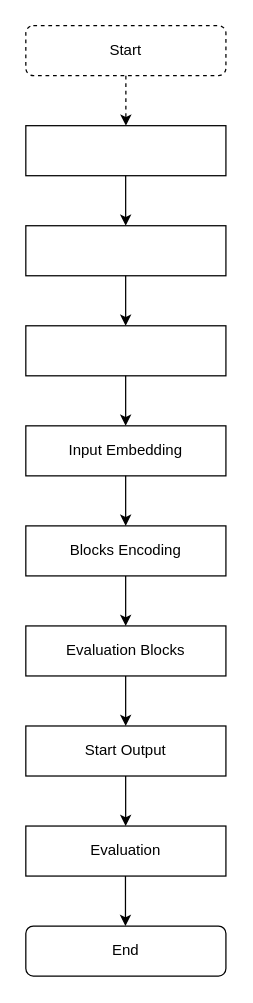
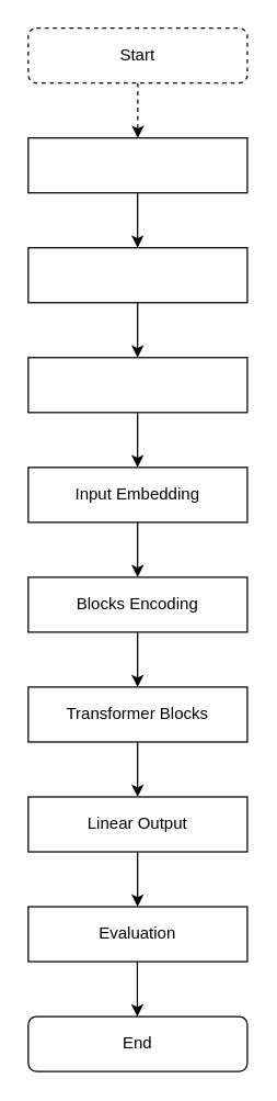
  <mxCell id="0" />
  <mxCell id="1" parent="0" />
  <mxCell id="2" value="&lt;span style=&quot;color: light-dark(rgb(0, 0, 0), rgb(0, 0, 0));&quot;&gt;Start&lt;/span&gt;" style="rounded=1;whiteSpace=wrap;html=1;fillColor=light-dark(#FFFFFF,#FFFFFF);strokeColor=light-dark(#000000,#171717);dashed=1;" vertex="1" parent="1"><mxGeometry x="20" y="20" width="160" height="40" as="geometry" /></mxCell>
  <mxCell id="3" value="&lt;span style=&quot;color: light-dark(transparent, rgb(0, 0, 0));&quot;&gt;MIDI Data&lt;/span&gt;" style="rounded=0;whiteSpace=wrap;html=1;fillColor=light-dark(#FFFFFF,#B6E2D3);strokeColor=light-dark(#000000,#000000);" vertex="1" parent="1"><mxGeometry x="20" y="100" width="160" height="40" as="geometry" /></mxCell>
  <mxCell id="4" value="&lt;span style=&quot;color: light-dark(transparent, rgb(0, 0, 0));&quot;&gt;MIDI to Note Vector&lt;/span&gt;" style="rounded=0;whiteSpace=wrap;html=1;fillColor=light-dark(#FFFFFF,#C2E8D9);strokeColor=light-dark(#000000,#000000);" vertex="1" parent="1"><mxGeometry x="20" y="180" width="160" height="40" as="geometry" /></mxCell>
  <mxCell id="5" value="&lt;span style=&quot;color: light-dark(transparent, rgb(0, 0, 0));&quot;&gt;Note Data&lt;/span&gt;" style="rounded=0;whiteSpace=wrap;html=1;fillColor=light-dark(#FFFFFF,#CFEFE1);strokeColor=light-dark(#000000,#000000);" vertex="1" parent="1"><mxGeometry x="20" y="260" width="160" height="40" as="geometry" /></mxCell>
  <mxCell id="6" value="&lt;span style=&quot;caret-color: rgb(0, 0, 0); color: light-dark(rgb(0, 0, 0), rgb(0, 0, 0));&quot;&gt;Input Embedding&lt;/span&gt;" style="rounded=0;whiteSpace=wrap;html=1;fillColor=light-dark(#FFFFFF,#B0D6C5);strokeColor=light-dark(#000000,#000000);" vertex="1" parent="1"><mxGeometry x="20" y="340" width="160" height="40" as="geometry" /></mxCell>
  <mxCell id="7" value="&lt;div style=&quot;text-align: start;&quot;&gt;&lt;span style=&quot;caret-color: rgb(237, 237, 237); color: light-dark(rgb(0, 0, 0), rgb(0, 0, 0));&quot;&gt;Blocks Encoding&lt;/span&gt;&lt;/div&gt;" style="rounded=0;whiteSpace=wrap;html=1;fillColor=light-dark(#FFFFFF,#99CBB8);strokeColor=light-dark(#000000,#000000);" vertex="1" parent="1"><mxGeometry x="20" y="420" width="160" height="40" as="geometry" /></mxCell>
- <mxCell id="8" value="&lt;span style=&quot;caret-color: rgb(0, 0, 0); color: light-dark(rgb(0, 0, 0), rgb(0, 0, 0));&quot;&gt;Evaluation Blocks&lt;/span&gt;" style="rounded=0;whiteSpace=wrap;html=1;fillColor=light-dark(#FFFFFF,#81C1AC);strokeColor=light-dark(#000000,#000000);" vertex="1" parent="1"><mxGeometry x="20" y="500" width="160" height="40" as="geometry" /></mxCell>
- <mxCell id="9" value="&lt;font&gt;&lt;span style=&quot;caret-color: rgb(0, 0, 0); color: light-dark(rgb(0, 0, 0), rgb(0, 0, 0));&quot;&gt;Start Output&lt;/span&gt;&lt;/font&gt;" style="rounded=0;whiteSpace=wrap;html=1;fillColor=light-dark(#FFFFFF,#74B8A2);strokeColor=light-dark(#000000,#000000);" vertex="1" parent="1"><mxGeometry x="20" y="580" width="160" height="40" as="geometry" /></mxCell>
+ <mxCell id="8" value="&lt;span style=&quot;caret-color: rgb(0, 0, 0); color: light-dark(rgb(0, 0, 0), rgb(0, 0, 0));&quot;&gt;Transformer Blocks&lt;/span&gt;" style="rounded=0;whiteSpace=wrap;html=1;fillColor=light-dark(#FFFFFF,#81C1AC);strokeColor=light-dark(#000000,#000000);" vertex="1" parent="1"><mxGeometry x="20" y="500" width="160" height="40" as="geometry" /></mxCell>
+ <mxCell id="9" value="&lt;font&gt;&lt;span style=&quot;caret-color: rgb(0, 0, 0); color: light-dark(rgb(0, 0, 0), rgb(0, 0, 0));&quot;&gt;Linear Output&lt;/span&gt;&lt;/font&gt;" style="rounded=0;whiteSpace=wrap;html=1;fillColor=light-dark(#FFFFFF,#74B8A2);strokeColor=light-dark(#000000,#000000);" vertex="1" parent="1"><mxGeometry x="20" y="580" width="160" height="40" as="geometry" /></mxCell>
  <mxCell id="10" value="&lt;span style=&quot;color: light-dark(rgb(0, 0, 0), rgb(0, 0, 0));&quot;&gt;End&lt;/span&gt;" style="rounded=1;whiteSpace=wrap;html=1;fillColor=light-dark(#FFFFFF,#FFFFFF);strokeColor=light-dark(#000000,#171717);" vertex="1" parent="1"><mxGeometry x="20" y="740" width="160" height="40" as="geometry" /></mxCell>
  <mxCell id="11" value="" style="endArrow=classic;html=1;rounded=0;exitX=0.5;exitY=1;exitDx=0;exitDy=0;entryX=0.5;entryY=0;entryDx=0;entryDy=0;strokeColor=light-dark(#000000,#000000);dashed=1;" edge="1" parent="1" source="2" target="3"><mxGeometry width="50" height="50" relative="1" as="geometry"><mxPoint x="130" y="150" as="sourcePoint" /><mxPoint x="180" y="100" as="targetPoint" /></mxGeometry></mxCell>
  <mxCell id="12" value="" style="endArrow=classic;html=1;rounded=0;exitX=0.5;exitY=1;exitDx=0;exitDy=0;entryX=0.5;entryY=0;entryDx=0;entryDy=0;strokeColor=light-dark(#000000,#000000);" edge="1" parent="1"><mxGeometry width="50" height="50" relative="1" as="geometry"><mxPoint x="99.83" y="140" as="sourcePoint" /><mxPoint x="99.83" y="180" as="targetPoint" /></mxGeometry></mxCell>
  <mxCell id="13" value="" style="endArrow=classic;html=1;rounded=0;exitX=0.5;exitY=1;exitDx=0;exitDy=0;entryX=0.5;entryY=0;entryDx=0;entryDy=0;strokeColor=light-dark(#000000,#000000);" edge="1" parent="1"><mxGeometry width="50" height="50" relative="1" as="geometry"><mxPoint x="99.83" y="220" as="sourcePoint" /><mxPoint x="99.83" y="260" as="targetPoint" /></mxGeometry></mxCell>
  <mxCell id="14" value="" style="endArrow=classic;html=1;rounded=0;exitX=0.5;exitY=1;exitDx=0;exitDy=0;entryX=0.5;entryY=0;entryDx=0;entryDy=0;strokeColor=light-dark(#000000,#000000);" edge="1" parent="1"><mxGeometry width="50" height="50" relative="1" as="geometry"><mxPoint x="99.83" y="300" as="sourcePoint" /><mxPoint x="99.83" y="340" as="targetPoint" /></mxGeometry></mxCell>
  <mxCell id="15" value="" style="endArrow=classic;html=1;rounded=0;exitX=0.5;exitY=1;exitDx=0;exitDy=0;entryX=0.5;entryY=0;entryDx=0;entryDy=0;strokeColor=light-dark(#000000,#000000);" edge="1" parent="1"><mxGeometry width="50" height="50" relative="1" as="geometry"><mxPoint x="99.83" y="380" as="sourcePoint" /><mxPoint x="99.83" y="420" as="targetPoint" /></mxGeometry></mxCell>
  <mxCell id="16" value="" style="endArrow=classic;html=1;rounded=0;exitX=0.5;exitY=1;exitDx=0;exitDy=0;entryX=0.5;entryY=0;entryDx=0;entryDy=0;strokeColor=light-dark(#000000,#000000);" edge="1" parent="1"><mxGeometry width="50" height="50" relative="1" as="geometry"><mxPoint x="99.83" y="460" as="sourcePoint" /><mxPoint x="99.83" y="500" as="targetPoint" /></mxGeometry></mxCell>
  <mxCell id="17" value="" style="endArrow=classic;html=1;rounded=0;exitX=0.5;exitY=1;exitDx=0;exitDy=0;entryX=0.5;entryY=0;entryDx=0;entryDy=0;strokeColor=light-dark(#000000,#000000);" edge="1" parent="1"><mxGeometry width="50" height="50" relative="1" as="geometry"><mxPoint x="99.83" y="540" as="sourcePoint" /><mxPoint x="99.83" y="580" as="targetPoint" /></mxGeometry></mxCell>
  <mxCell id="18" value="" style="endArrow=classic;html=1;rounded=0;exitX=0.5;exitY=1;exitDx=0;exitDy=0;entryX=0.5;entryY=0;entryDx=0;entryDy=0;strokeColor=light-dark(#000000,#000000);" edge="1" parent="1"><mxGeometry width="50" height="50" relative="1" as="geometry"><mxPoint x="99.83" y="620" as="sourcePoint" /><mxPoint x="99.83" y="660" as="targetPoint" /></mxGeometry></mxCell>
  <mxCell id="19" value="&lt;font&gt;&lt;span style=&quot;caret-color: rgb(0, 0, 0); color: light-dark(rgb(0, 0, 0), rgb(0, 0, 0));&quot;&gt;Evaluation&lt;/span&gt;&lt;/font&gt;" style="rounded=0;whiteSpace=wrap;html=1;fillColor=light-dark(#FFFFFF,#92D2B4);strokeColor=light-dark(#000000,#000000);" vertex="1" parent="1"><mxGeometry x="20" y="660" width="160" height="40" as="geometry" /></mxCell>
  <mxCell id="20" value="" style="endArrow=classic;html=1;rounded=0;exitX=0.5;exitY=1;exitDx=0;exitDy=0;entryX=0.5;entryY=0;entryDx=0;entryDy=0;strokeColor=light-dark(#000000,#000000);" edge="1" parent="1"><mxGeometry width="50" height="50" relative="1" as="geometry"><mxPoint x="99.67" y="700" as="sourcePoint" /><mxPoint x="99.67" y="740" as="targetPoint" /></mxGeometry></mxCell>
